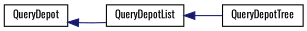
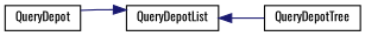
  digraph {
    fontname=Oswald
    rankdir=LR
    node [color=black fillcolor=white fontname=Oswald fontsize=10 shape=record style=filled]
    edge [color=midnightblue dir=back fontname=Oswald fontsize=10 labelfontname=Helvetica labelfontsize=10 style=solid]
    n1 [height=0.2 label=QueryDepot width=0.4]
    n2 [height=0.2 label=QueryDepotList width=0.4]
    n3 [height=0.2 label=QueryDepotTree width=0.4]
-   n1 -> n2
+   n2 -> n1
    n2 -> n3
  }
